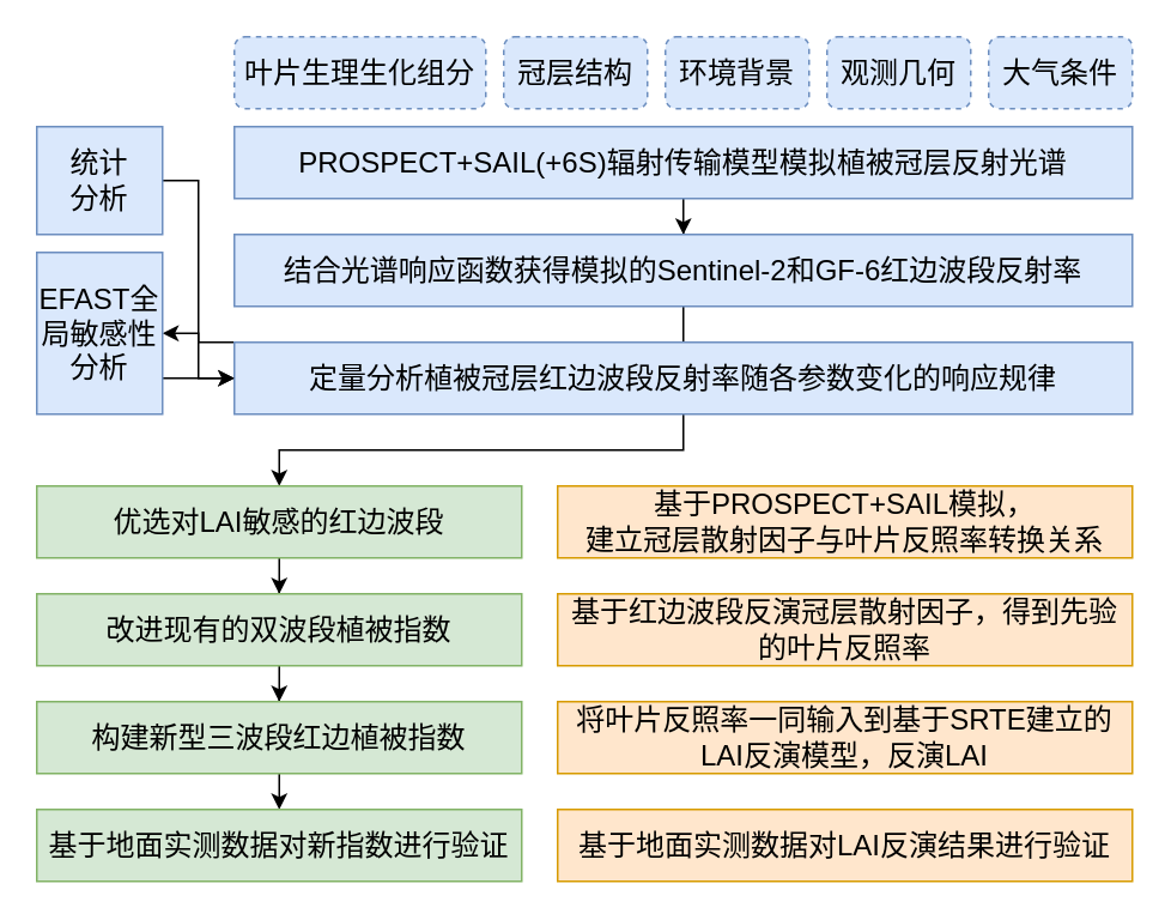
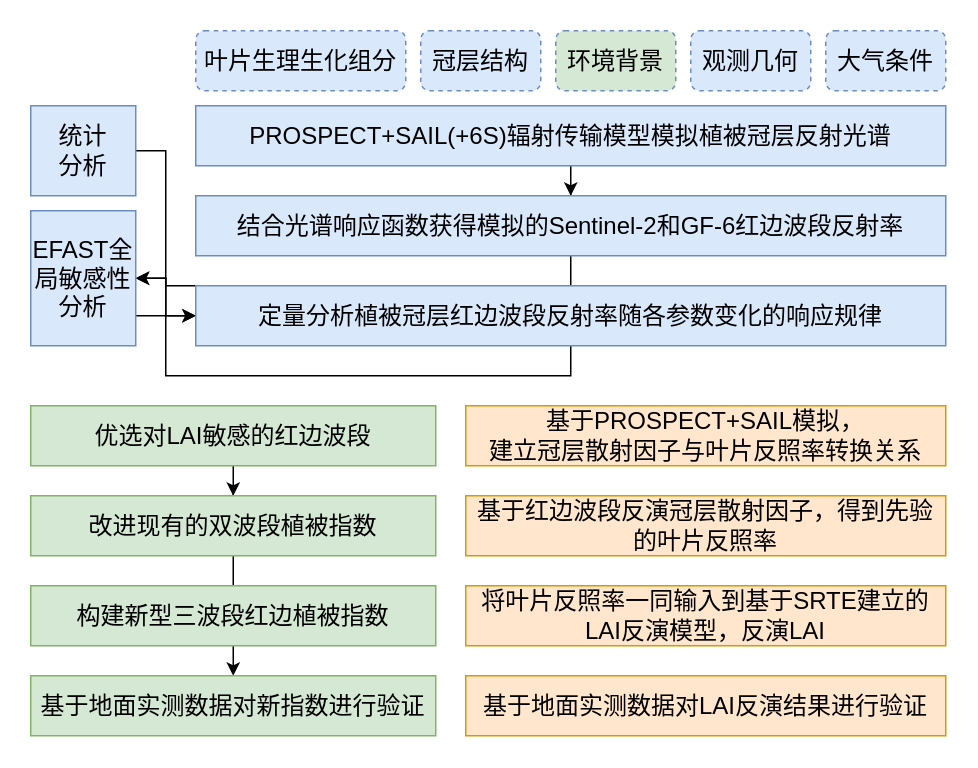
  <mxCell id="0" />
  <mxCell id="1" parent="0" />
  <mxCell id="2" style="edgeStyle=orthogonalEdgeStyle;rounded=0;orthogonalLoop=1;jettySize=auto;html=1;exitX=0.5;exitY=1;exitDx=0;exitDy=0;fontSize=16;" parent="1" source="3" target="10" edge="1"><mxGeometry relative="1" as="geometry" /></mxCell>
  <mxCell id="3" value="PROSPECT+SAIL(+6S)辐射传输模型模拟植被冠层反射光谱" style="rounded=0;whiteSpace=wrap;html=1;fillColor=#dae8fc;strokeColor=#6c8ebf;fontSize=16;" parent="1" vertex="1"><mxGeometry x="130" y="70" width="500" height="40" as="geometry" /></mxCell>
  <mxCell id="4" value="叶片生理生化组分" style="rounded=1;whiteSpace=wrap;html=1;fontSize=16;fillColor=#dae8fc;strokeColor=#6c8ebf;dashed=1;" parent="1" vertex="1"><mxGeometry x="130" y="20" width="140" height="40" as="geometry" /></mxCell>
  <mxCell id="5" value="冠层结构" style="rounded=1;whiteSpace=wrap;html=1;fontSize=16;fillColor=#dae8fc;strokeColor=#6c8ebf;dashed=1;" parent="1" vertex="1"><mxGeometry x="280" y="20" width="80" height="40" as="geometry" /></mxCell>
- <mxCell id="6" value="环境背景" style="rounded=1;whiteSpace=wrap;html=1;fontSize=16;fillColor=#dae8fc;strokeColor=#6c8ebf;dashed=1;" parent="1" vertex="1"><mxGeometry x="370" y="20" width="80" height="40" as="geometry" /></mxCell>
+ <mxCell id="6" value="环境背景" style="rounded=1;whiteSpace=wrap;html=1;fontSize=16;fillColor=#d5e8d4;strokeColor=#6c8ebf;dashed=1;" parent="1" vertex="1"><mxGeometry x="370" y="20" width="80" height="40" as="geometry" /></mxCell>
  <mxCell id="7" value="观测几何" style="rounded=1;whiteSpace=wrap;html=1;fontSize=16;fillColor=#dae8fc;strokeColor=#6c8ebf;dashed=1;" parent="1" vertex="1"><mxGeometry x="460" y="20" width="80" height="40" as="geometry" /></mxCell>
  <mxCell id="8" value="大气条件" style="rounded=1;whiteSpace=wrap;html=1;fontSize=16;fillColor=#dae8fc;strokeColor=#6c8ebf;dashed=1;" parent="1" vertex="1"><mxGeometry x="550" y="20" width="80" height="40" as="geometry" /></mxCell>
  <mxCell id="9" style="edgeStyle=orthogonalEdgeStyle;rounded=0;orthogonalLoop=1;jettySize=auto;html=1;exitX=0.5;exitY=1;exitDx=0;exitDy=0;fontSize=16;" parent="1" source="10" target="16" edge="1"><mxGeometry relative="1" as="geometry" /></mxCell>
  <mxCell id="10" value="结合光谱响应函数获得模拟的Sentinel-2和GF-6红边波段反射率" style="rounded=0;whiteSpace=wrap;html=1;fillColor=#dae8fc;strokeColor=#6c8ebf;fontSize=16;" parent="1" vertex="1"><mxGeometry x="130" y="130" width="500" height="40" as="geometry" /></mxCell>
  <mxCell id="11" style="edgeStyle=orthogonalEdgeStyle;rounded=0;orthogonalLoop=1;jettySize=auto;html=1;exitX=1;exitY=0.5;exitDx=0;exitDy=0;entryX=0;entryY=0.5;entryDx=0;entryDy=0;fontSize=16;" parent="1" source="12" target="14" edge="1"><mxGeometry relative="1" as="geometry" /></mxCell>
  <mxCell id="12" value="&lt;div&gt;统计&lt;/div&gt;&lt;div&gt;分析&lt;/div&gt;" style="rounded=0;whiteSpace=wrap;html=1;fillColor=#dae8fc;strokeColor=#6c8ebf;fontSize=16;" parent="1" vertex="1"><mxGeometry x="20" y="70" width="70" height="60" as="geometry" /></mxCell>
- <mxCell id="13" style="edgeStyle=orthogonalEdgeStyle;rounded=0;orthogonalLoop=1;jettySize=auto;html=1;exitX=0.5;exitY=1;exitDx=0;exitDy=0;fontSize=16;" parent="1" source="14" target="18" edge="1"><mxGeometry relative="1" as="geometry" /></mxCell>
+ <mxCell id="13" style="edgeStyle=orthogonalEdgeStyle;rounded=0;orthogonalLoop=1;jettySize=auto;html=1;exitX=0.5;exitY=1;exitDx=0;exitDy=0;fontSize=16;" parent="1" source="14" target="16" edge="1"><mxGeometry relative="1" as="geometry" /></mxCell>
  <mxCell id="14" value="定量分析植被冠层红边波段反射率随各参数变化的响应规律" style="rounded=0;whiteSpace=wrap;html=1;fillColor=#dae8fc;strokeColor=#6c8ebf;fontSize=16;" parent="1" vertex="1"><mxGeometry x="130" y="190" width="500" height="40" as="geometry" /></mxCell>
  <mxCell id="15" style="edgeStyle=orthogonalEdgeStyle;rounded=0;orthogonalLoop=1;jettySize=auto;html=1;exitX=1;exitY=0.5;exitDx=0;exitDy=0;fontSize=16;" parent="1" source="16" edge="1"><mxGeometry relative="1" as="geometry"><mxPoint x="130" y="210" as="targetPoint" /><Array as="points"><mxPoint x="80" y="210" /></Array></mxGeometry></mxCell>
  <mxCell id="16" value="&lt;div&gt;EFAST全局敏感性分析&lt;/div&gt;" style="rounded=0;whiteSpace=wrap;html=1;fillColor=#dae8fc;strokeColor=#6c8ebf;fontSize=16;" parent="1" vertex="1"><mxGeometry x="20" y="140" width="70" height="90" as="geometry" /></mxCell>
  <mxCell id="17" style="edgeStyle=orthogonalEdgeStyle;rounded=0;orthogonalLoop=1;jettySize=auto;html=1;exitX=0.5;exitY=1;exitDx=0;exitDy=0;" edge="1" parent="1" source="18" target="20"><mxGeometry relative="1" as="geometry" /></mxCell>
  <mxCell id="18" value="优选对LAI敏感的红边波段" style="rounded=0;whiteSpace=wrap;html=1;fillColor=#d5e8d4;strokeColor=#82b366;fontSize=16;" parent="1" vertex="1"><mxGeometry x="20" y="270" width="270" height="40" as="geometry" /></mxCell>
- <mxCell id="19" style="edgeStyle=orthogonalEdgeStyle;rounded=0;orthogonalLoop=1;jettySize=auto;html=1;exitX=0.5;exitY=1;exitDx=0;exitDy=0;" edge="1" parent="1" source="20" target="22"><mxGeometry relative="1" as="geometry" /></mxCell>
+ <mxCell id="19" style="edgeStyle=orthogonalEdgeStyle;rounded=0;orthogonalLoop=1;jettySize=auto;html=1;exitX=0.5;exitY=1;exitDx=0;exitDy=0;endArrow=none;" edge="1" parent="1" source="20" target="22"><mxGeometry relative="1" as="geometry" /></mxCell>
  <mxCell id="20" value="改进现有的双波段植被指数" style="rounded=0;whiteSpace=wrap;html=1;fillColor=#d5e8d4;strokeColor=#82b366;fontSize=16;" parent="1" vertex="1"><mxGeometry x="20" y="330" width="270" height="40" as="geometry" /></mxCell>
  <mxCell id="21" style="edgeStyle=orthogonalEdgeStyle;rounded=0;orthogonalLoop=1;jettySize=auto;html=1;exitX=0.5;exitY=1;exitDx=0;exitDy=0;entryX=0.5;entryY=0;entryDx=0;entryDy=0;" edge="1" parent="1" source="22" target="23"><mxGeometry relative="1" as="geometry" /></mxCell>
  <mxCell id="22" value="构建新型三波段红边植被指数" style="rounded=0;whiteSpace=wrap;html=1;fillColor=#d5e8d4;strokeColor=#82b366;fontSize=16;" parent="1" vertex="1"><mxGeometry x="20" y="390" width="270" height="40" as="geometry" /></mxCell>
  <mxCell id="23" value="基于地面实测数据对新指数进行验证" style="rounded=0;whiteSpace=wrap;html=1;fillColor=#d5e8d4;strokeColor=#82b366;fontSize=16;" parent="1" vertex="1"><mxGeometry x="20" y="450" width="270" height="40" as="geometry" /></mxCell>
  <mxCell id="24" value="基于PROSPECT+SAIL模拟，&lt;br&gt;建立冠层散射因子与叶片反照率转换关系" style="rounded=0;whiteSpace=wrap;html=1;fillColor=#ffe6cc;strokeColor=#d79b00;fontSize=16;" vertex="1" parent="1"><mxGeometry x="310" y="270" width="320" height="40" as="geometry" /></mxCell>
  <mxCell id="25" value="基于红边波段反演冠层散射因子，得到先验的叶片反照率" style="rounded=0;whiteSpace=wrap;html=1;fillColor=#ffe6cc;strokeColor=#d79b00;fontSize=16;" vertex="1" parent="1"><mxGeometry x="310" y="330" width="320" height="40" as="geometry" /></mxCell>
  <mxCell id="26" value="将叶片反照率一同输入到基于SRTE建立的LAI反演模型，反演LAI" style="rounded=0;whiteSpace=wrap;html=1;fillColor=#ffe6cc;strokeColor=#d79b00;fontSize=16;" vertex="1" parent="1"><mxGeometry x="310" y="390" width="320" height="40" as="geometry" /></mxCell>
  <mxCell id="27" value="基于地面实测数据对LAI反演结果进行验证" style="rounded=0;whiteSpace=wrap;html=1;fillColor=#ffe6cc;strokeColor=#d79b00;fontSize=16;" vertex="1" parent="1"><mxGeometry x="310" y="450" width="320" height="40" as="geometry" /></mxCell>
